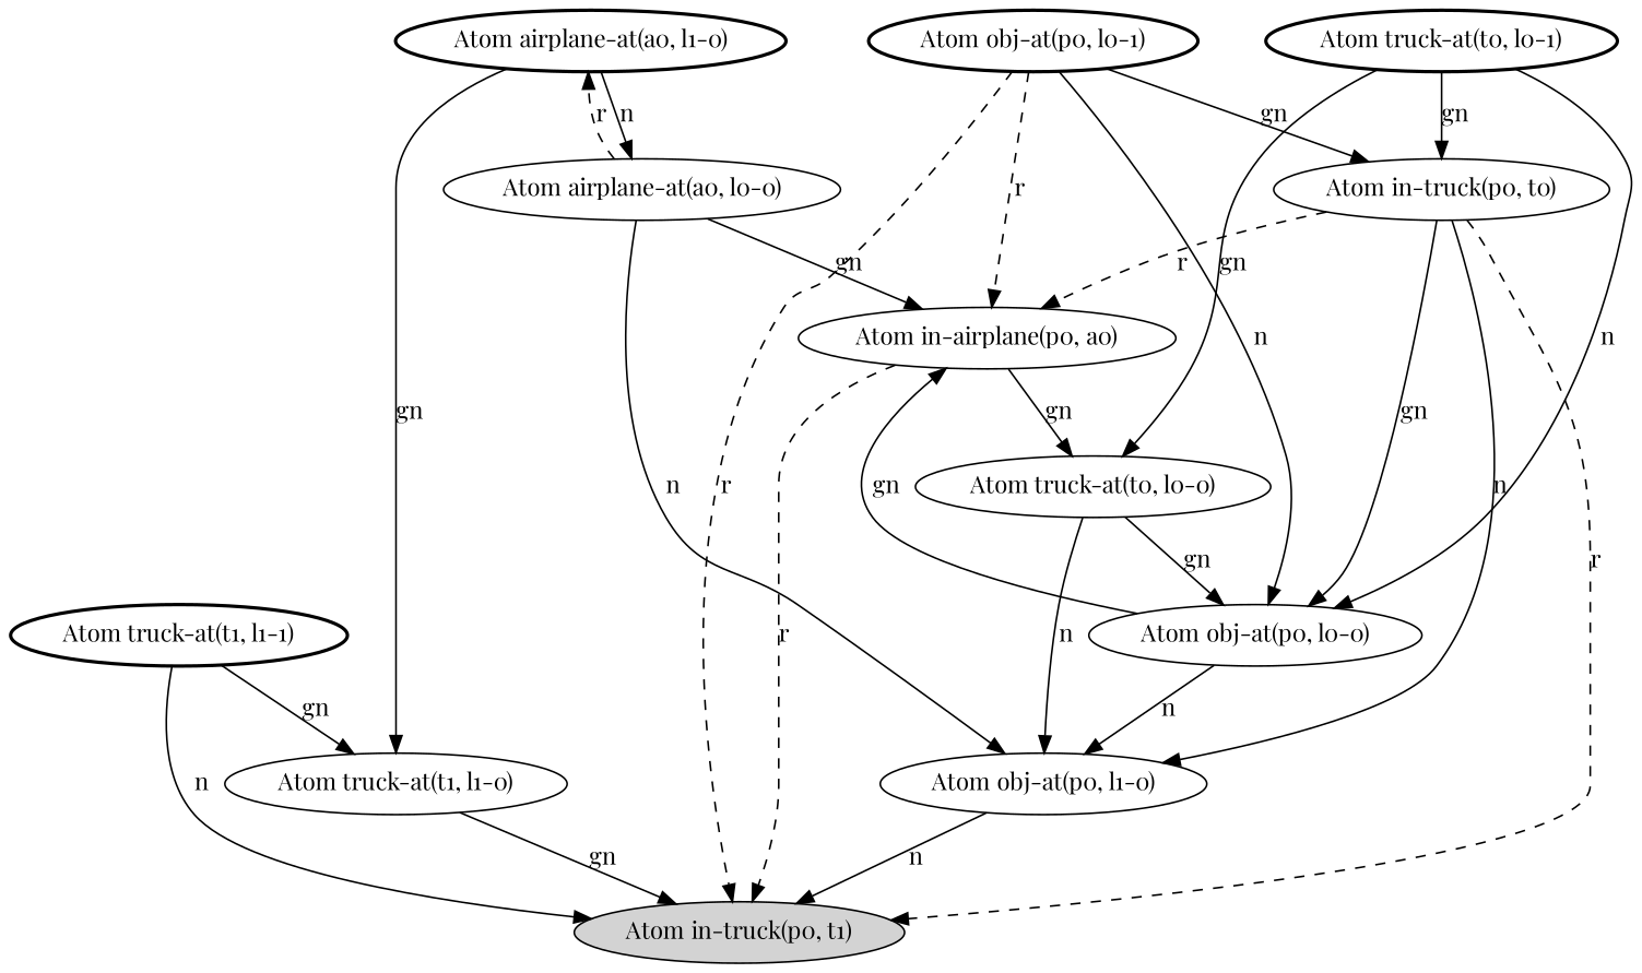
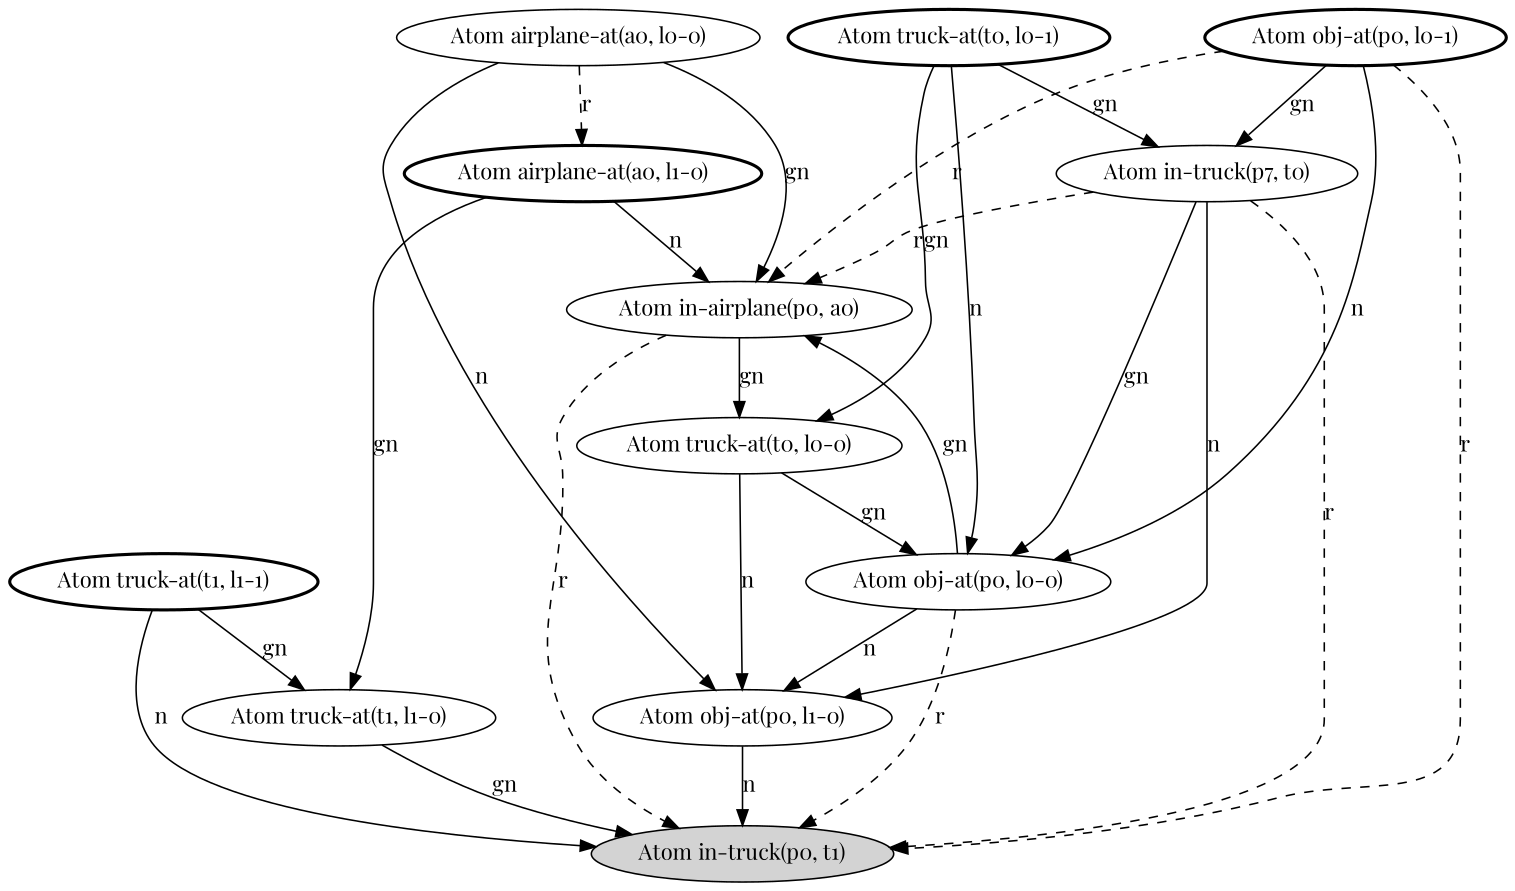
  digraph {
    fontname="Playfair Display"
    node [fontname="Playfair Display"]
    edge [fontname="Playfair Display"]
    n1 [label="Atom in-truck(p0, t1)" style=filled]
    n2 [label="Atom truck-at(t1, l1-0)"]
    n3 [label="Atom truck-at(t1, l1-1)" style=bold]
    n4 [label="Atom truck-at(t0, l0-0)"]
    n5 [label="Atom obj-at(p0, l1-0)"]
    n6 [label="Atom obj-at(p0, l0-0)"]
    n7 [label="Atom in-airplane(p0, a0)"]
    n8 [label="Atom truck-at(t0, l0-1)" style=bold]
-   n9 [label="Atom in-truck(p0, t0)"]
+   n9 [label="Atom in-truck(p7, t0)"]
    n10 [label="Atom airplane-at(a0, l0-0)"]
    n11 [label="Atom airplane-at(a0, l1-0)" style=bold]
    n12 [label="Atom obj-at(p0, l0-1)" style=bold]
    n2 -> n1 [label=gn]
    n3 -> n1 [label=n]
    n3 -> n2 [label=gn]
    n4 -> n5 [label=n]
    n4 -> n6 [label=gn]
    n5 -> n1 [label=n]
+   n6 -> n1 [label=r style=dashed]
    n6 -> n5 [label=n]
    n6 -> n7 [label=gn]
    n7 -> n1 [label=r style=dashed]
    n7 -> n4 [label=gn]
    n8 -> n4 [label=gn]
    n8 -> n6 [label=n]
    n8 -> n9 [label=gn]
    n9 -> n1 [label=r style=dashed]
    n9 -> n5 [label=n]
    n9 -> n6 [label=gn]
    n9 -> n7 [label=r style=dashed]
    n10 -> n5 [label=n]
    n10 -> n7 [label=gn]
    n10 -> n11 [label=r style=dashed]
    n11 -> n2 [label=gn]
-   n11 -> n10 [label=n]
+   n11 -> n7 [label=n]
    n12 -> n1 [label=r style=dashed]
    n12 -> n6 [label=n]
    n12 -> n7 [label=r style=dashed]
    n12 -> n9 [label=gn]
  }
